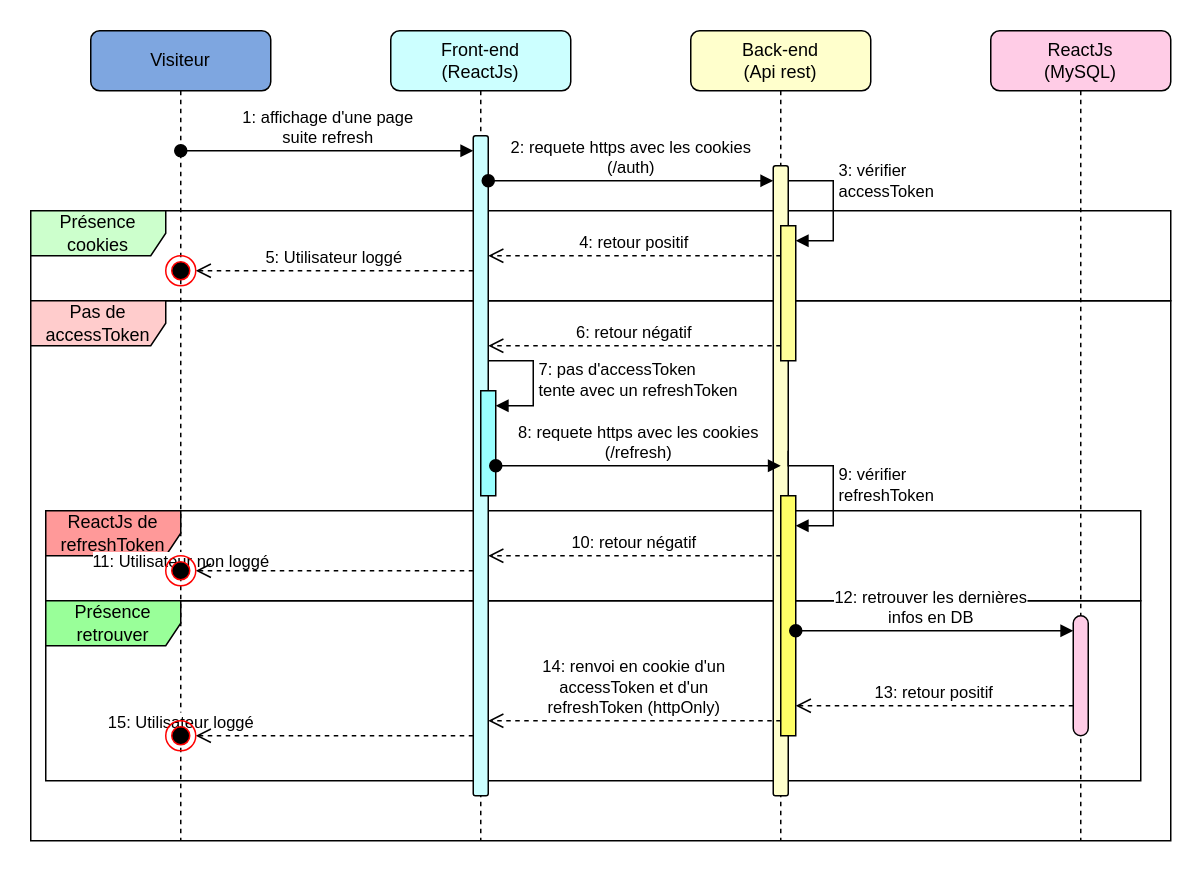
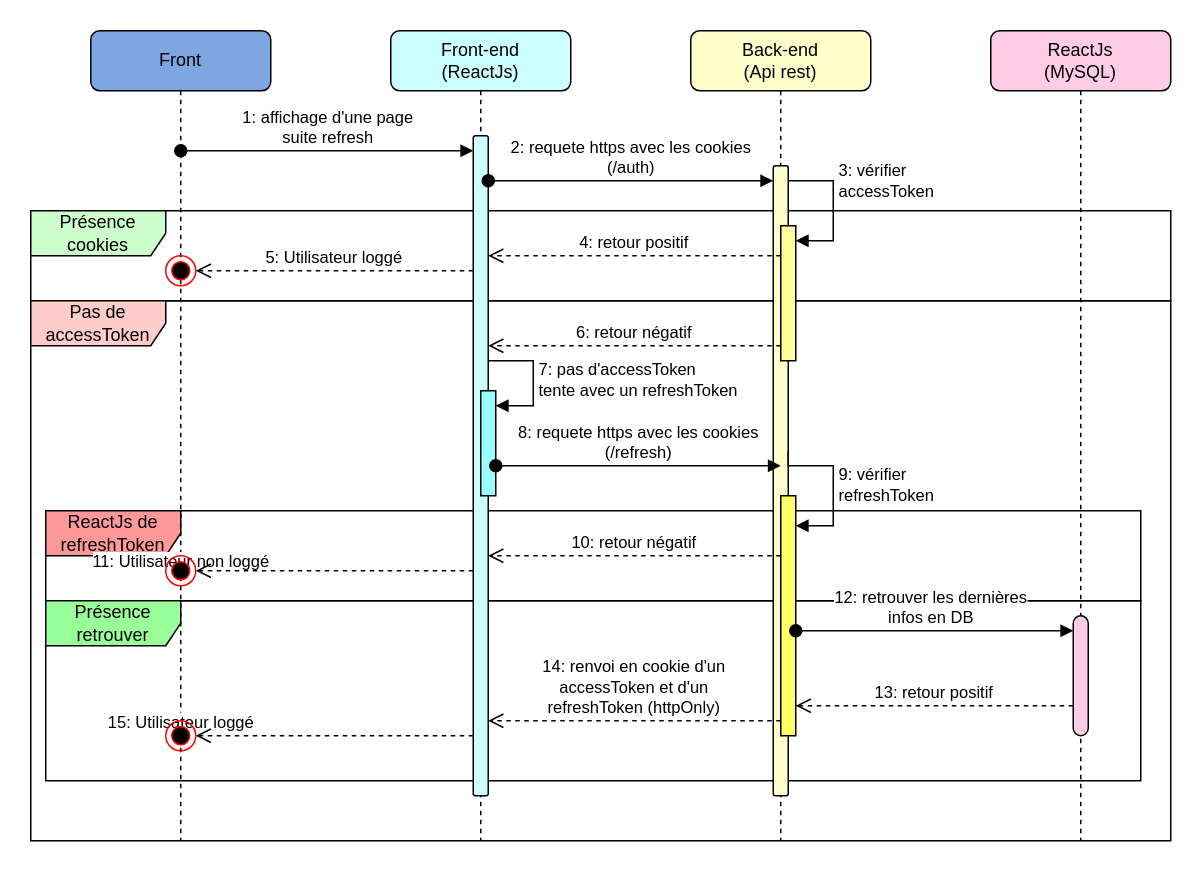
  <mxCell id="0" />
  <mxCell id="1" parent="0" />
  <mxCell id="2" value="Présence&lt;br&gt;cookies" style="shape=umlFrame;whiteSpace=wrap;html=1;pointerEvents=0;width=90;height=30;rounded=1;fillColor=#CCFFCC;shadow=0;" parent="1" vertex="1"><mxGeometry x="20" y="140" width="760" height="60" as="geometry" /></mxCell>
  <mxCell id="3" value="Pas de&lt;br&gt;accessToken" style="shape=umlFrame;whiteSpace=wrap;html=1;pointerEvents=0;width=90;height=30;rounded=1;fillColor=#FFCCCC;shadow=0;" parent="1" vertex="1"><mxGeometry x="20" y="200" width="760" height="360" as="geometry" /></mxCell>
  <mxCell id="4" value="ReactJs de&lt;br&gt;refreshToken" style="shape=umlFrame;whiteSpace=wrap;html=1;pointerEvents=0;width=90;height=30;rounded=1;fillColor=#FF9999;shadow=0;" parent="1" vertex="1"><mxGeometry x="30" y="340" width="730" height="60" as="geometry" /></mxCell>
  <mxCell id="5" value="Présence&lt;br&gt;retrouver" style="shape=umlFrame;whiteSpace=wrap;html=1;pointerEvents=0;width=90;height=30;rounded=1;fillColor=#99FF99;shadow=0;" parent="1" vertex="1"><mxGeometry x="30" y="400" width="730" height="120" as="geometry" /></mxCell>
- <mxCell id="6" value="Visiteur" style="shape=umlLifeline;perimeter=lifelinePerimeter;whiteSpace=wrap;html=1;container=1;dropTarget=0;collapsible=0;recursiveResize=0;outlineConnect=0;portConstraint=eastwest;newEdgeStyle={&quot;edgeStyle&quot;:&quot;elbowEdgeStyle&quot;,&quot;elbow&quot;:&quot;vertical&quot;,&quot;curved&quot;:0,&quot;rounded&quot;:0};size=40;rounded=1;fillColor=#7EA6E0;" parent="1" vertex="1"><mxGeometry x="60" y="20" width="120" height="540" as="geometry" /></mxCell>
+ <mxCell id="6" value="Front" style="shape=umlLifeline;perimeter=lifelinePerimeter;whiteSpace=wrap;html=1;container=1;dropTarget=0;collapsible=0;recursiveResize=0;outlineConnect=0;portConstraint=eastwest;newEdgeStyle={&quot;edgeStyle&quot;:&quot;elbowEdgeStyle&quot;,&quot;elbow&quot;:&quot;vertical&quot;,&quot;curved&quot;:0,&quot;rounded&quot;:0};size=40;rounded=1;fillColor=#7EA6E0;" parent="1" vertex="1"><mxGeometry x="60" y="20" width="120" height="540" as="geometry" /></mxCell>
  <mxCell id="7" value="Front-end&lt;br&gt;(ReactJs)" style="shape=umlLifeline;perimeter=lifelinePerimeter;whiteSpace=wrap;html=1;container=1;dropTarget=0;collapsible=0;recursiveResize=0;outlineConnect=0;portConstraint=eastwest;newEdgeStyle={&quot;edgeStyle&quot;:&quot;elbowEdgeStyle&quot;,&quot;elbow&quot;:&quot;vertical&quot;,&quot;curved&quot;:0,&quot;rounded&quot;:0};size=40;rounded=1;fillColor=#CCFFFF;" parent="1" vertex="1"><mxGeometry x="260" y="20" width="120" height="540" as="geometry" /></mxCell>
  <mxCell id="8" value="" style="html=1;points=[];perimeter=orthogonalPerimeter;outlineConnect=0;targetShapes=umlLifeline;portConstraint=eastwest;newEdgeStyle={&quot;edgeStyle&quot;:&quot;elbowEdgeStyle&quot;,&quot;elbow&quot;:&quot;vertical&quot;,&quot;curved&quot;:0,&quot;rounded&quot;:0};fillColor=#CCFFFF;rounded=1;" parent="7" vertex="1"><mxGeometry x="55" y="70" width="10" height="440" as="geometry" /></mxCell>
  <mxCell id="9" value="Back-end&lt;br&gt;(Api rest)" style="shape=umlLifeline;perimeter=lifelinePerimeter;whiteSpace=wrap;html=1;container=1;dropTarget=0;collapsible=0;recursiveResize=0;outlineConnect=0;portConstraint=eastwest;newEdgeStyle={&quot;edgeStyle&quot;:&quot;elbowEdgeStyle&quot;,&quot;elbow&quot;:&quot;vertical&quot;,&quot;curved&quot;:0,&quot;rounded&quot;:0};size=40;rounded=1;fillColor=#FFFFCC;" parent="1" vertex="1"><mxGeometry x="460" y="20" width="120" height="540" as="geometry" /></mxCell>
  <mxCell id="10" value="" style="html=1;points=[];perimeter=orthogonalPerimeter;outlineConnect=0;targetShapes=umlLifeline;portConstraint=eastwest;newEdgeStyle={&quot;edgeStyle&quot;:&quot;elbowEdgeStyle&quot;,&quot;elbow&quot;:&quot;vertical&quot;,&quot;curved&quot;:0,&quot;rounded&quot;:0};fillColor=#FFFFCC;rounded=1;glass=0;" parent="9" vertex="1"><mxGeometry x="55" y="90" width="10" height="420" as="geometry" /></mxCell>
  <mxCell id="11" value="" style="html=1;points=[];perimeter=orthogonalPerimeter;outlineConnect=0;targetShapes=umlLifeline;portConstraint=eastwest;newEdgeStyle={&quot;edgeStyle&quot;:&quot;elbowEdgeStyle&quot;,&quot;elbow&quot;:&quot;vertical&quot;,&quot;curved&quot;:0,&quot;rounded&quot;:0};fillColor=#FFFF99;" parent="9" vertex="1"><mxGeometry x="60" y="130" width="10" height="90" as="geometry" /></mxCell>
  <mxCell id="12" value="3: vérifier&lt;br&gt;accessToken" style="html=1;align=left;spacingLeft=2;endArrow=block;rounded=0;edgeStyle=orthogonalEdgeStyle;curved=0;rounded=0;" parent="9" target="11" edge="1"><mxGeometry x="-0.368" relative="1" as="geometry"><mxPoint x="65" y="100" as="sourcePoint" /><Array as="points"><mxPoint x="95" y="100" /><mxPoint x="95" y="140" /></Array><mxPoint as="offset" /></mxGeometry></mxCell>
  <mxCell id="13" value="ReactJs&lt;br&gt;(MySQL)" style="shape=umlLifeline;perimeter=lifelinePerimeter;whiteSpace=wrap;html=1;container=1;dropTarget=0;collapsible=0;recursiveResize=0;outlineConnect=0;portConstraint=eastwest;newEdgeStyle={&quot;edgeStyle&quot;:&quot;elbowEdgeStyle&quot;,&quot;elbow&quot;:&quot;vertical&quot;,&quot;curved&quot;:0,&quot;rounded&quot;:0};size=40;rounded=1;fillColor=#FFCCE6;" parent="1" vertex="1"><mxGeometry x="660" y="20" width="120" height="540" as="geometry" /></mxCell>
  <mxCell id="14" value="" style="html=1;points=[];perimeter=orthogonalPerimeter;outlineConnect=0;targetShapes=umlLifeline;portConstraint=eastwest;newEdgeStyle={&quot;edgeStyle&quot;:&quot;elbowEdgeStyle&quot;,&quot;elbow&quot;:&quot;vertical&quot;,&quot;curved&quot;:0,&quot;rounded&quot;:0};fillColor=#FFCCE6;rounded=1;arcSize=50;" parent="13" vertex="1"><mxGeometry x="55" y="390" width="10" height="80" as="geometry" /></mxCell>
  <mxCell id="15" value="1: affichage d'une page&lt;br&gt;suite refresh" style="html=1;verticalAlign=bottom;startArrow=oval;startFill=1;endArrow=block;startSize=8;edgeStyle=elbowEdgeStyle;elbow=vertical;curved=0;rounded=0;" parent="1" target="8" edge="1"><mxGeometry width="60" relative="1" as="geometry"><mxPoint x="120" y="100" as="sourcePoint" /><mxPoint x="180" y="100" as="targetPoint" /></mxGeometry></mxCell>
  <mxCell id="16" value="2: requete https avec les cookies&lt;br&gt;(/auth)" style="html=1;verticalAlign=bottom;startArrow=oval;startFill=1;endArrow=block;startSize=8;edgeStyle=elbowEdgeStyle;elbow=vertical;curved=0;rounded=0;" parent="1" source="8" target="10" edge="1"><mxGeometry width="60" relative="1" as="geometry"><mxPoint x="330" y="120" as="sourcePoint" /><mxPoint x="390" y="120" as="targetPoint" /><Array as="points"><mxPoint x="470" y="120" /></Array></mxGeometry></mxCell>
  <mxCell id="17" value="4: retour positif" style="html=1;verticalAlign=bottom;endArrow=open;dashed=1;endSize=8;edgeStyle=elbowEdgeStyle;elbow=vertical;curved=0;rounded=0;" parent="1" source="11" target="8" edge="1"><mxGeometry relative="1" as="geometry"><mxPoint x="490" y="180" as="sourcePoint" /><mxPoint x="410" y="180" as="targetPoint" /><Array as="points"><mxPoint x="460" y="170" /></Array></mxGeometry></mxCell>
  <mxCell id="18" value="5: Utilisateur loggé" style="html=1;verticalAlign=bottom;endArrow=open;dashed=1;endSize=8;edgeStyle=elbowEdgeStyle;elbow=vertical;curved=0;rounded=0;entryX=1;entryY=0.5;entryDx=0;entryDy=0;" parent="1" source="8" target="19" edge="1"><mxGeometry relative="1" as="geometry"><mxPoint x="260" y="180" as="sourcePoint" /><mxPoint x="180" y="180" as="targetPoint" /></mxGeometry></mxCell>
  <mxCell id="19" value="" style="ellipse;html=1;shape=endState;fillColor=#000000;strokeColor=#ff0000;" parent="1" vertex="1"><mxGeometry x="110" y="170" width="20" height="20" as="geometry" /></mxCell>
  <mxCell id="20" value="6: retour négatif" style="html=1;verticalAlign=bottom;endArrow=open;dashed=1;endSize=8;edgeStyle=elbowEdgeStyle;elbow=vertical;curved=0;rounded=0;" parent="1" source="11" target="8" edge="1"><mxGeometry relative="1" as="geometry"><mxPoint x="515" y="230" as="sourcePoint" /><mxPoint x="350" y="230" as="targetPoint" /><Array as="points"><mxPoint x="455" y="230" /></Array></mxGeometry></mxCell>
  <mxCell id="21" value="" style="html=1;points=[];perimeter=orthogonalPerimeter;outlineConnect=0;targetShapes=umlLifeline;portConstraint=eastwest;newEdgeStyle={&quot;edgeStyle&quot;:&quot;elbowEdgeStyle&quot;,&quot;elbow&quot;:&quot;vertical&quot;,&quot;curved&quot;:0,&quot;rounded&quot;:0};fillColor=#99FFFF;" parent="1" vertex="1"><mxGeometry x="320" y="260" width="10" height="70" as="geometry" /></mxCell>
  <mxCell id="22" value="7: pas d'accessToken&lt;br&gt;tente avec un refreshToken" style="html=1;align=left;spacingLeft=2;endArrow=block;rounded=0;edgeStyle=orthogonalEdgeStyle;curved=0;rounded=0;" parent="1" target="21" edge="1"><mxGeometry relative="1" as="geometry"><mxPoint x="325" y="240" as="sourcePoint" /><Array as="points"><mxPoint x="355" y="270" /></Array></mxGeometry></mxCell>
  <mxCell id="23" value="8: requete https avec les cookies&lt;br&gt;(/refresh)" style="html=1;verticalAlign=bottom;startArrow=oval;startFill=1;endArrow=block;startSize=8;edgeStyle=elbowEdgeStyle;elbow=vertical;curved=0;rounded=0;" parent="1" edge="1"><mxGeometry width="60" relative="1" as="geometry"><mxPoint x="330" y="310" as="sourcePoint" /><mxPoint x="520" y="310" as="targetPoint" /><Array as="points"><mxPoint x="475" y="310" /></Array></mxGeometry></mxCell>
  <mxCell id="24" value="" style="html=1;points=[];perimeter=orthogonalPerimeter;outlineConnect=0;targetShapes=umlLifeline;portConstraint=eastwest;newEdgeStyle={&quot;edgeStyle&quot;:&quot;elbowEdgeStyle&quot;,&quot;elbow&quot;:&quot;vertical&quot;,&quot;curved&quot;:0,&quot;rounded&quot;:0};fillColor=#FFFF66;" parent="1" vertex="1"><mxGeometry x="520" y="330" width="10" height="160" as="geometry" /></mxCell>
  <mxCell id="25" value="9: vérifier&lt;br&gt;refreshToken" style="html=1;align=left;spacingLeft=2;endArrow=block;rounded=0;edgeStyle=orthogonalEdgeStyle;curved=0;rounded=0;" parent="1" target="24" edge="1"><mxGeometry relative="1" as="geometry"><mxPoint x="525" y="300" as="sourcePoint" /><Array as="points"><mxPoint x="525" y="310" /><mxPoint x="555" y="310" /><mxPoint x="555" y="350" /></Array></mxGeometry></mxCell>
  <mxCell id="26" value="10: retour négatif" style="html=1;verticalAlign=bottom;endArrow=open;dashed=1;endSize=8;edgeStyle=elbowEdgeStyle;elbow=vertical;curved=0;rounded=0;" parent="1" source="24" target="8" edge="1"><mxGeometry x="0.002" relative="1" as="geometry"><mxPoint x="515" y="384.62" as="sourcePoint" /><mxPoint x="320" y="384.62" as="targetPoint" /><Array as="points"><mxPoint x="460" y="370" /><mxPoint x="450" y="370" /><mxPoint x="450" y="384.62" /></Array><mxPoint as="offset" /></mxGeometry></mxCell>
  <mxCell id="27" value="11: Utilisateur non loggé" style="html=1;verticalAlign=bottom;endArrow=open;dashed=1;endSize=8;edgeStyle=elbowEdgeStyle;elbow=vertical;curved=0;rounded=0;entryX=1;entryY=0.5;entryDx=0;entryDy=0;" parent="1" source="29" edge="1"><mxGeometry y="103" relative="1" as="geometry"><mxPoint x="305" y="390" as="sourcePoint" /><mxPoint x="120" y="390" as="targetPoint" /><mxPoint y="-7" as="offset" /></mxGeometry></mxCell>
  <mxCell id="28" value="" style="html=1;verticalAlign=bottom;endArrow=open;dashed=1;endSize=8;edgeStyle=elbowEdgeStyle;elbow=vertical;curved=0;rounded=0;entryX=1;entryY=0.5;entryDx=0;entryDy=0;" parent="1" source="8" target="29" edge="1"><mxGeometry relative="1" as="geometry"><mxPoint x="305" y="390" as="sourcePoint" /><mxPoint x="120" y="390" as="targetPoint" /><Array as="points" /></mxGeometry></mxCell>
  <mxCell id="29" value="" style="ellipse;html=1;shape=endState;fillColor=#000000;strokeColor=#ff0000;" parent="1" vertex="1"><mxGeometry x="110" y="370" width="20" height="20" as="geometry" /></mxCell>
  <mxCell id="30" value="12: retrouver les dernières &lt;br&gt;infos en DB" style="html=1;verticalAlign=bottom;startArrow=oval;startFill=1;endArrow=block;startSize=8;edgeStyle=elbowEdgeStyle;elbow=vertical;curved=0;rounded=0;" parent="1" target="14" edge="1"><mxGeometry x="-0.025" width="60" relative="1" as="geometry"><mxPoint x="530" y="420" as="sourcePoint" /><mxPoint x="590" y="420" as="targetPoint" /><mxPoint as="offset" /></mxGeometry></mxCell>
  <mxCell id="31" value="13: retour positif" style="html=1;verticalAlign=bottom;endArrow=open;dashed=1;endSize=8;edgeStyle=elbowEdgeStyle;elbow=vertical;curved=0;rounded=0;" parent="1" source="14" target="24" edge="1"><mxGeometry relative="1" as="geometry"><mxPoint x="650" y="460" as="sourcePoint" /><mxPoint x="570" y="460" as="targetPoint" /><Array as="points"><mxPoint x="560" y="470" /><mxPoint x="660" y="460" /><mxPoint x="640" y="450" /></Array></mxGeometry></mxCell>
  <mxCell id="32" value="14: renvoi en cookie d'un&lt;br&gt;accessToken et d'un&lt;br&gt;refreshToken (httpOnly)" style="html=1;verticalAlign=bottom;endArrow=open;dashed=1;endSize=8;edgeStyle=elbowEdgeStyle;elbow=vertical;curved=0;rounded=0;" parent="1" source="24" target="8" edge="1"><mxGeometry relative="1" as="geometry"><mxPoint x="440" y="480" as="sourcePoint" /><mxPoint x="360" y="480" as="targetPoint" /><Array as="points"><mxPoint x="370" y="480" /></Array></mxGeometry></mxCell>
  <mxCell id="33" value="15: Utilisateur loggé" style="html=1;verticalAlign=bottom;endArrow=open;dashed=1;endSize=8;edgeStyle=elbowEdgeStyle;elbow=vertical;curved=0;rounded=0;entryX=1;entryY=0.5;entryDx=0;entryDy=0;" parent="1" source="35" edge="1"><mxGeometry x="1" y="104" relative="1" as="geometry"><mxPoint x="305" y="490" as="sourcePoint" /><mxPoint x="120" y="490" as="targetPoint" /><mxPoint as="offset" /></mxGeometry></mxCell>
  <mxCell id="34" value="" style="html=1;verticalAlign=bottom;endArrow=open;dashed=1;endSize=8;edgeStyle=elbowEdgeStyle;elbow=vertical;curved=0;rounded=0;entryX=1;entryY=0.5;entryDx=0;entryDy=0;" parent="1" source="8" target="35" edge="1"><mxGeometry relative="1" as="geometry"><mxPoint x="315" y="490" as="sourcePoint" /><mxPoint x="120" y="490" as="targetPoint" /></mxGeometry></mxCell>
  <mxCell id="35" value="" style="ellipse;html=1;shape=endState;fillColor=#000000;strokeColor=#ff0000;" parent="1" vertex="1"><mxGeometry x="110" y="480" width="20" height="20" as="geometry" /></mxCell>
